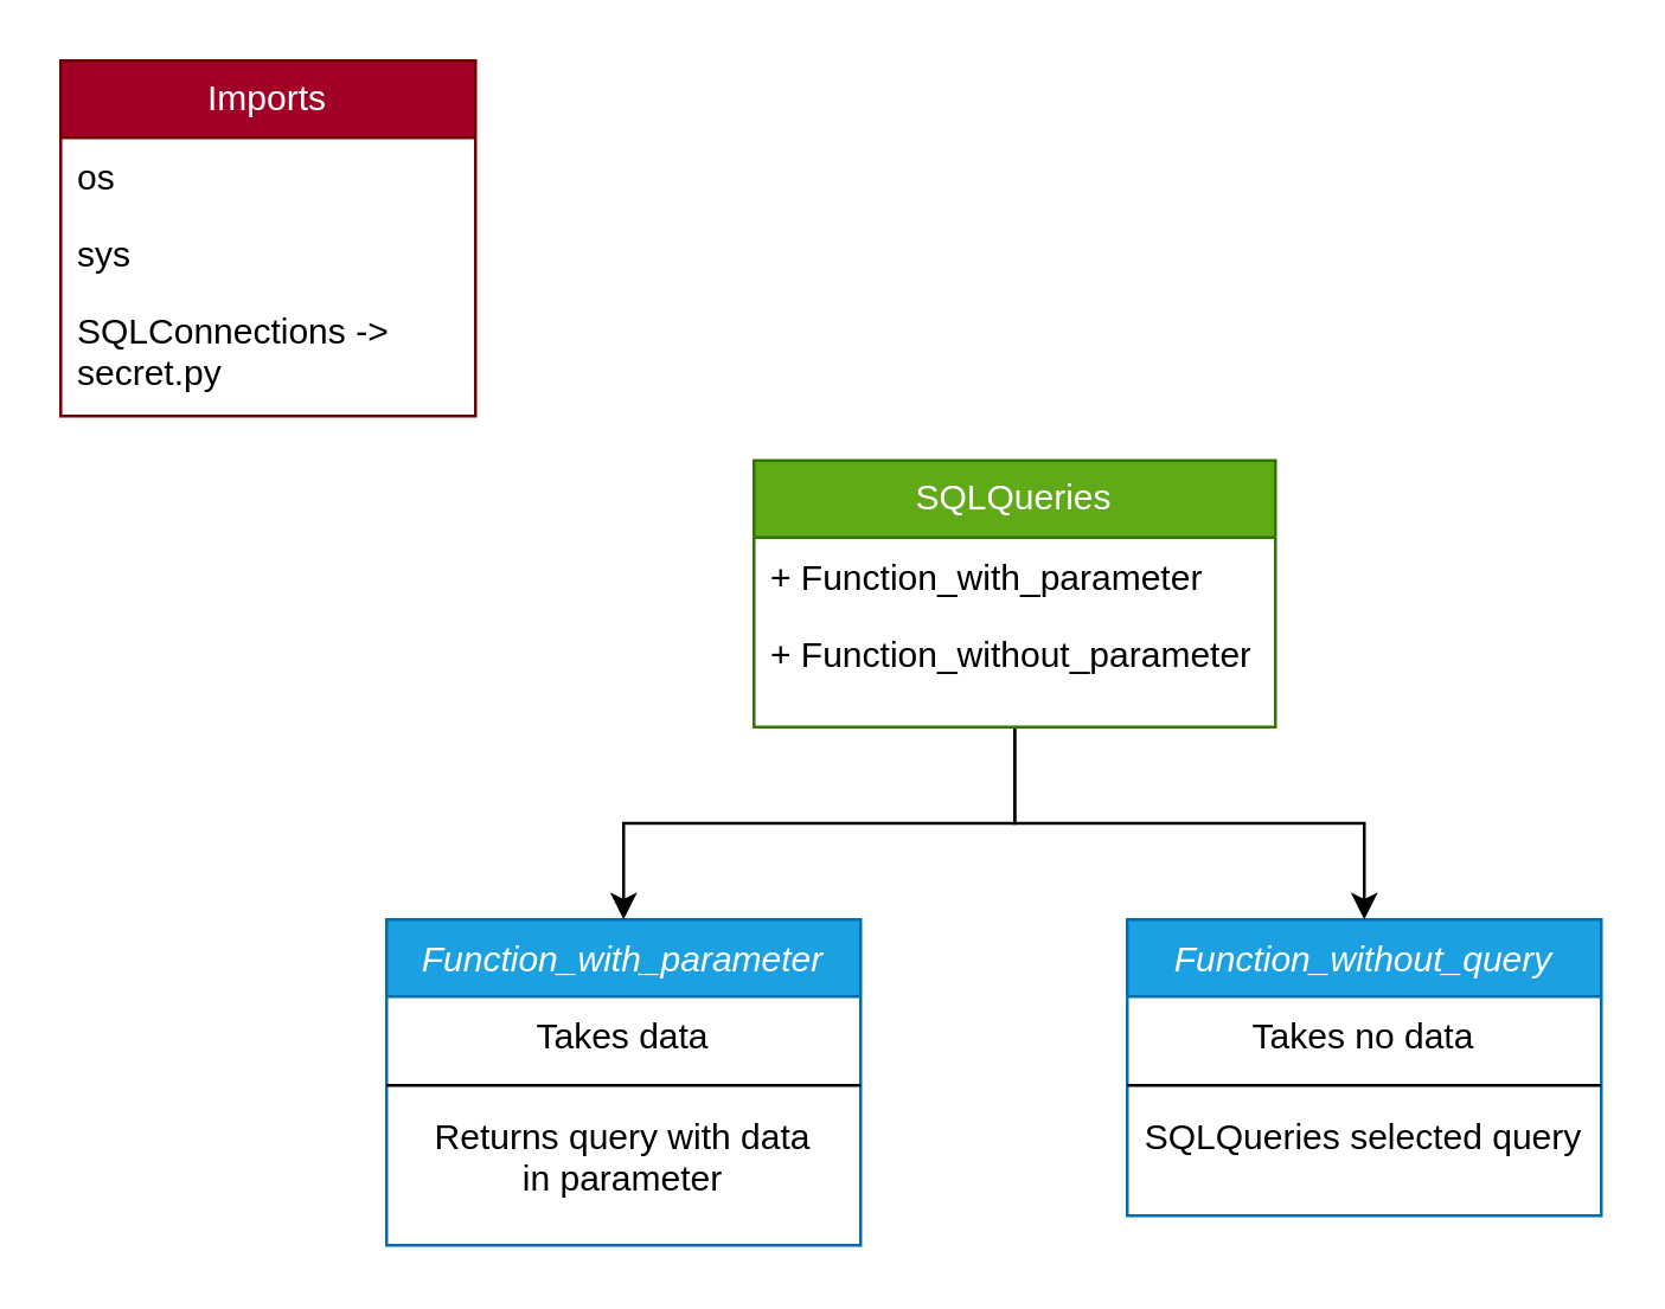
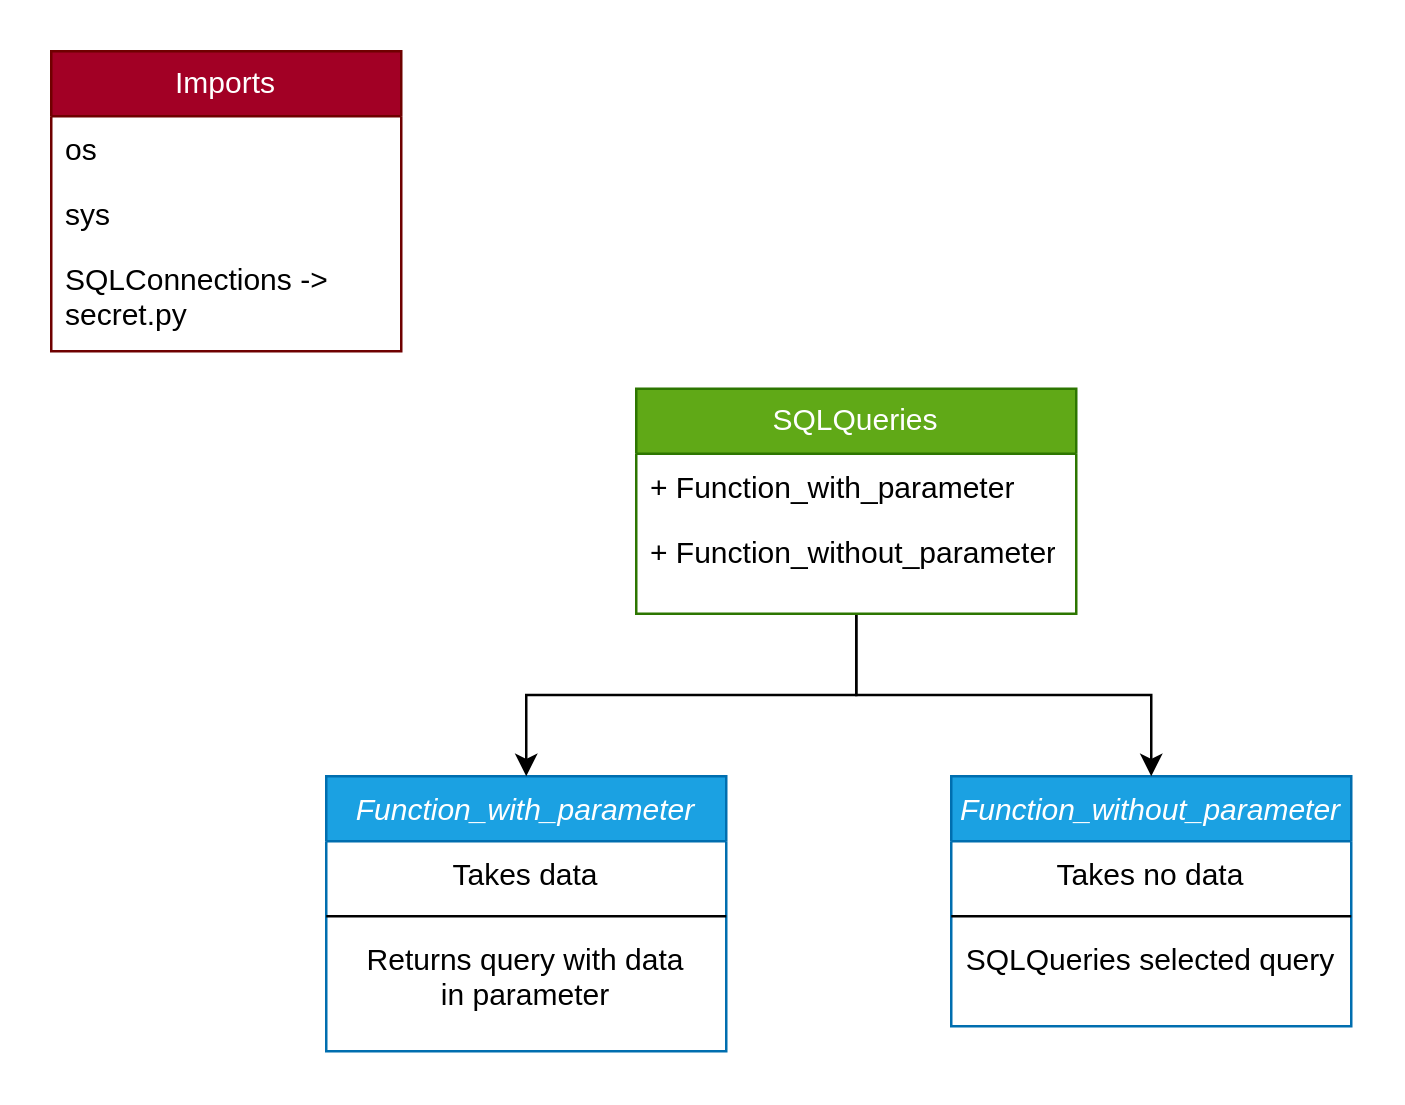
  <mxCell id="0" />
  <mxCell id="1" parent="0" />
  <mxCell id="2" value="Function_with_parameter" style="swimlane;fontStyle=2;align=center;verticalAlign=top;childLayout=stackLayout;horizontal=1;startSize=26;horizontalStack=0;resizeParent=1;resizeLast=0;collapsible=1;marginBottom=0;rounded=0;shadow=0;strokeWidth=1;fillColor=#1ba1e2;fontColor=#ffffff;strokeColor=#006EAF;" parent="1" vertex="1"><mxGeometry x="130" y="310" width="160" height="110" as="geometry"><mxRectangle x="230" y="140" width="160" height="26" as="alternateBounds" /></mxGeometry></mxCell>
  <mxCell id="3" value="Takes data" style="text;align=center;verticalAlign=top;spacingLeft=4;spacingRight=4;overflow=hidden;rotatable=0;points=[[0,0.5],[1,0.5]];portConstraint=eastwest;" parent="2" vertex="1"><mxGeometry y="26" width="160" height="26" as="geometry" /></mxCell>
  <mxCell id="4" value="" style="line;html=1;strokeWidth=1;align=left;verticalAlign=middle;spacingTop=-1;spacingLeft=3;spacingRight=3;rotatable=0;labelPosition=right;points=[];portConstraint=eastwest;" vertex="1" parent="2"><mxGeometry y="52" width="160" height="8" as="geometry" /></mxCell>
  <mxCell id="5" value="Returns query with data &#10;in parameter" style="text;align=center;verticalAlign=top;spacingLeft=4;spacingRight=4;overflow=hidden;rotatable=0;points=[[0,0.5],[1,0.5]];portConstraint=eastwest;" parent="2" vertex="1"><mxGeometry y="60" width="160" height="40" as="geometry" /></mxCell>
- <mxCell id="6" value="Function_without_query" style="swimlane;fontStyle=2;align=center;verticalAlign=top;childLayout=stackLayout;horizontal=1;startSize=26;horizontalStack=0;resizeParent=1;resizeLast=0;collapsible=1;marginBottom=0;rounded=0;shadow=0;strokeWidth=1;fillColor=#1ba1e2;fontColor=#ffffff;strokeColor=#006EAF;" vertex="1" parent="1"><mxGeometry x="380" y="310" width="160" height="100" as="geometry"><mxRectangle x="230" y="140" width="160" height="26" as="alternateBounds" /></mxGeometry></mxCell>
+ <mxCell id="6" value="Function_without_parameter" style="swimlane;fontStyle=2;align=center;verticalAlign=top;childLayout=stackLayout;horizontal=1;startSize=26;horizontalStack=0;resizeParent=1;resizeLast=0;collapsible=1;marginBottom=0;rounded=0;shadow=0;strokeWidth=1;fillColor=#1ba1e2;fontColor=#ffffff;strokeColor=#006EAF;" vertex="1" parent="1"><mxGeometry x="380" y="310" width="160" height="100" as="geometry"><mxRectangle x="230" y="140" width="160" height="26" as="alternateBounds" /></mxGeometry></mxCell>
  <mxCell id="7" value="Takes no data" style="text;align=center;verticalAlign=top;spacingLeft=4;spacingRight=4;overflow=hidden;rotatable=0;points=[[0,0.5],[1,0.5]];portConstraint=eastwest;" vertex="1" parent="6"><mxGeometry y="26" width="160" height="26" as="geometry" /></mxCell>
  <mxCell id="8" value="" style="line;html=1;strokeWidth=1;align=left;verticalAlign=middle;spacingTop=-1;spacingLeft=3;spacingRight=3;rotatable=0;labelPosition=right;points=[];portConstraint=eastwest;" vertex="1" parent="6"><mxGeometry y="52" width="160" height="8" as="geometry" /></mxCell>
  <mxCell id="9" value="SQLQueries selected query" style="text;align=center;verticalAlign=top;spacingLeft=4;spacingRight=4;overflow=hidden;rotatable=0;points=[[0,0.5],[1,0.5]];portConstraint=eastwest;" vertex="1" parent="6"><mxGeometry y="60" width="160" height="40" as="geometry" /></mxCell>
  <mxCell id="10" style="edgeStyle=orthogonalEdgeStyle;rounded=0;orthogonalLoop=1;jettySize=auto;html=1;entryX=0.5;entryY=0;entryDx=0;entryDy=0;" edge="1" parent="1" source="12" target="2"><mxGeometry relative="1" as="geometry" /></mxCell>
  <mxCell id="11" style="edgeStyle=orthogonalEdgeStyle;rounded=0;orthogonalLoop=1;jettySize=auto;html=1;entryX=0.5;entryY=0;entryDx=0;entryDy=0;" edge="1" parent="1" source="12" target="6"><mxGeometry relative="1" as="geometry" /></mxCell>
  <mxCell id="12" value="SQLQueries" style="swimlane;fontStyle=0;childLayout=stackLayout;horizontal=1;startSize=26;fillColor=#60a917;horizontalStack=0;resizeParent=1;resizeParentMax=0;resizeLast=0;collapsible=1;marginBottom=0;whiteSpace=wrap;html=1;fontColor=#ffffff;strokeColor=#2D7600;" vertex="1" parent="1"><mxGeometry x="254" y="155" width="176" height="90" as="geometry" /></mxCell>
  <mxCell id="13" value="+ Function_with_parameter" style="text;strokeColor=none;fillColor=none;align=left;verticalAlign=top;spacingLeft=4;spacingRight=4;overflow=hidden;rotatable=0;points=[[0,0.5],[1,0.5]];portConstraint=eastwest;whiteSpace=wrap;html=1;" vertex="1" parent="12"><mxGeometry y="26" width="176" height="26" as="geometry" /></mxCell>
  <mxCell id="14" value="+ Function_without_parameter" style="text;strokeColor=none;fillColor=none;align=left;verticalAlign=top;spacingLeft=4;spacingRight=4;overflow=hidden;rotatable=0;points=[[0,0.5],[1,0.5]];portConstraint=eastwest;whiteSpace=wrap;html=1;" vertex="1" parent="12"><mxGeometry y="52" width="176" height="38" as="geometry" /></mxCell>
  <mxCell id="15" value="Imports" style="swimlane;fontStyle=0;childLayout=stackLayout;horizontal=1;startSize=26;fillColor=#a20025;horizontalStack=0;resizeParent=1;resizeParentMax=0;resizeLast=0;collapsible=1;marginBottom=0;whiteSpace=wrap;html=1;fontColor=#ffffff;strokeColor=#6F0000;" vertex="1" parent="1"><mxGeometry x="20" y="20" width="140" height="120" as="geometry" /></mxCell>
  <mxCell id="16" value="os" style="text;strokeColor=none;fillColor=none;align=left;verticalAlign=top;spacingLeft=4;spacingRight=4;overflow=hidden;rotatable=0;points=[[0,0.5],[1,0.5]];portConstraint=eastwest;whiteSpace=wrap;html=1;" vertex="1" parent="15"><mxGeometry y="26" width="140" height="26" as="geometry" /></mxCell>
  <mxCell id="17" value="sys" style="text;strokeColor=none;fillColor=none;align=left;verticalAlign=top;spacingLeft=4;spacingRight=4;overflow=hidden;rotatable=0;points=[[0,0.5],[1,0.5]];portConstraint=eastwest;whiteSpace=wrap;html=1;" vertex="1" parent="15"><mxGeometry y="52" width="140" height="26" as="geometry" /></mxCell>
  <mxCell id="18" value="SQLConnections -&amp;gt; secret.py" style="text;strokeColor=none;fillColor=none;align=left;verticalAlign=top;spacingLeft=4;spacingRight=4;overflow=hidden;rotatable=0;points=[[0,0.5],[1,0.5]];portConstraint=eastwest;whiteSpace=wrap;html=1;" vertex="1" parent="15"><mxGeometry y="78" width="140" height="42" as="geometry" /></mxCell>
